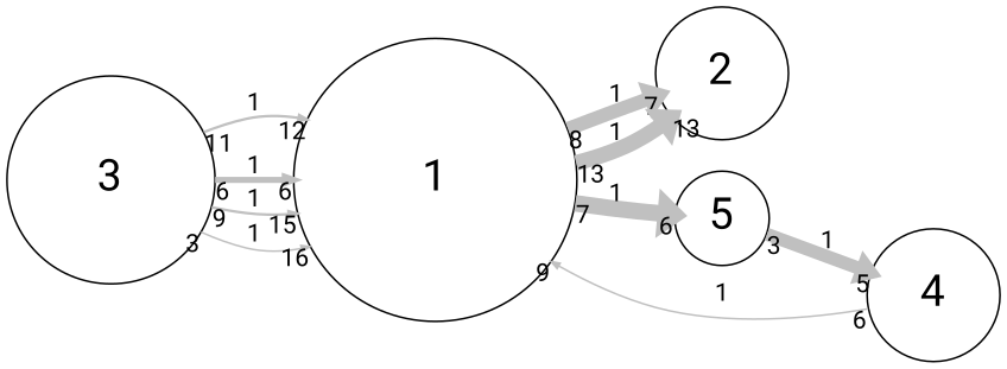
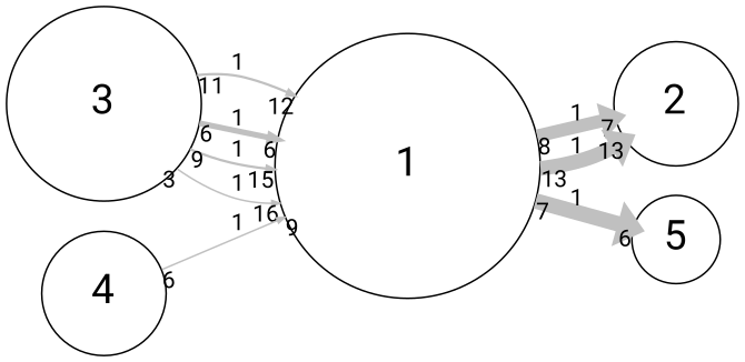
  digraph {
    fontname="Roboto Mono"
    rankdir=LR
    scale=1
    splines=spline
    node [fontname="Roboto Mono" fontsize=25 shape=circle]
    edge [arrowsize=0.5 capacity=1 color=grey fontname="Roboto Mono" from_pd=2 headlabel=6 penwidth=1.5 pt=18 splines=true taillabel=3 to_pd=5]
    n1 [height=2.25 label=1 width=2.25]
    n2 [height=1.05 label=2 width=1.05]
    n3 [height=0.75 label=5 width=0.75]
    n4 [height=1.65 label=3 width=1.65]
    n5 [height=1.05 label=4 width=1.05]
    n1 -> n2 [from_pd=7 headlabel=7 label=1 penwidth=8.0 pt=5 taillabel=8 to_pd=6]
    n1 -> n2 [from_pd=12 headlabel=13 label=1 penwidth=9.0 pt=3 taillabel=13 to_pd=12]
    n1 -> n3 [from_pd=6 label=1 penwidth=9.5 pt=2 taillabel=7]
-   n3 -> n5 [headlabel=5 label=1 penwidth=7.5 pt=6 to_pd=4]
    n4 -> n1 [from_pd=10 headlabel=12 label=1 taillabel=11 to_pd=11]
    n4 -> n1 [from_pd=5 label=1 penwidth=3.5 pt=14 taillabel=6]
    n4 -> n1 [from_pd=8 headlabel=15 label=1 taillabel=9 to_pd=14]
    n4 -> n1 [headlabel=16 label=1 penwidth=1.0 pt=19 to_pd=15]
    n5 -> n1 [from_pd=5 headlabel=9 label=1 penwidth=1.0 pt=19 taillabel=6 to_pd=8]
  }
